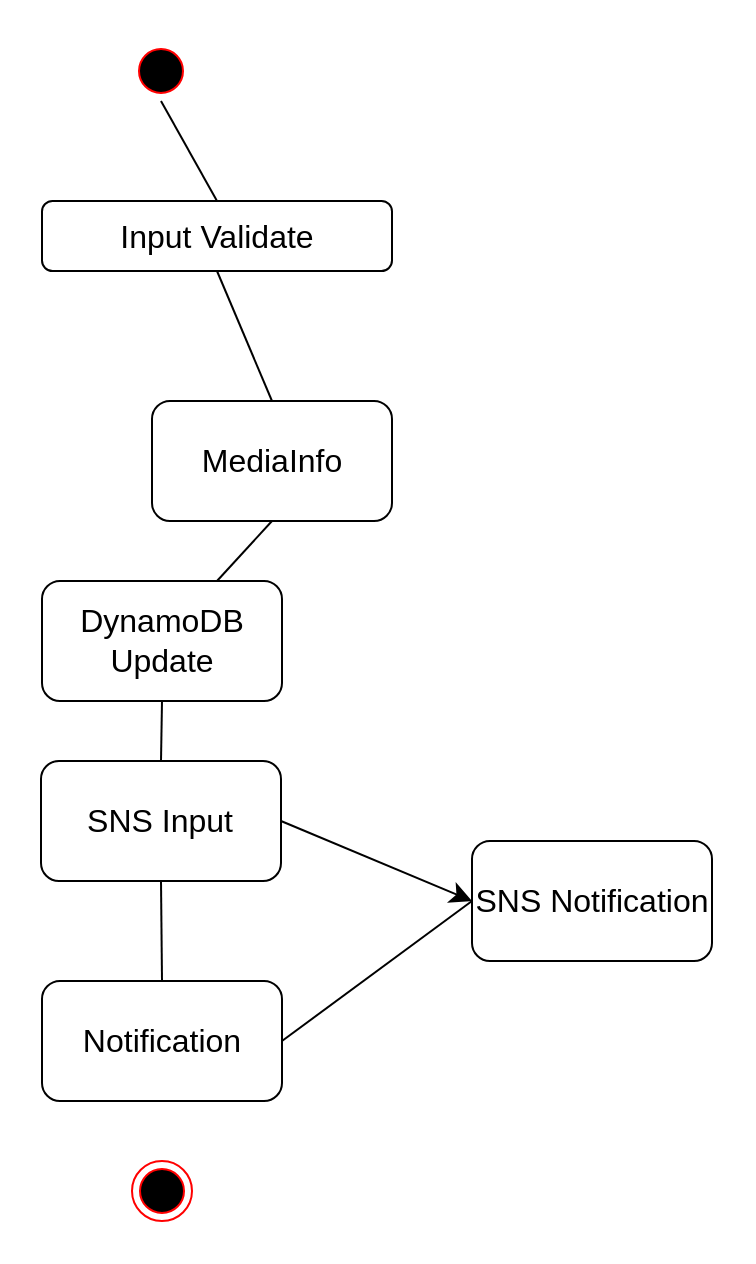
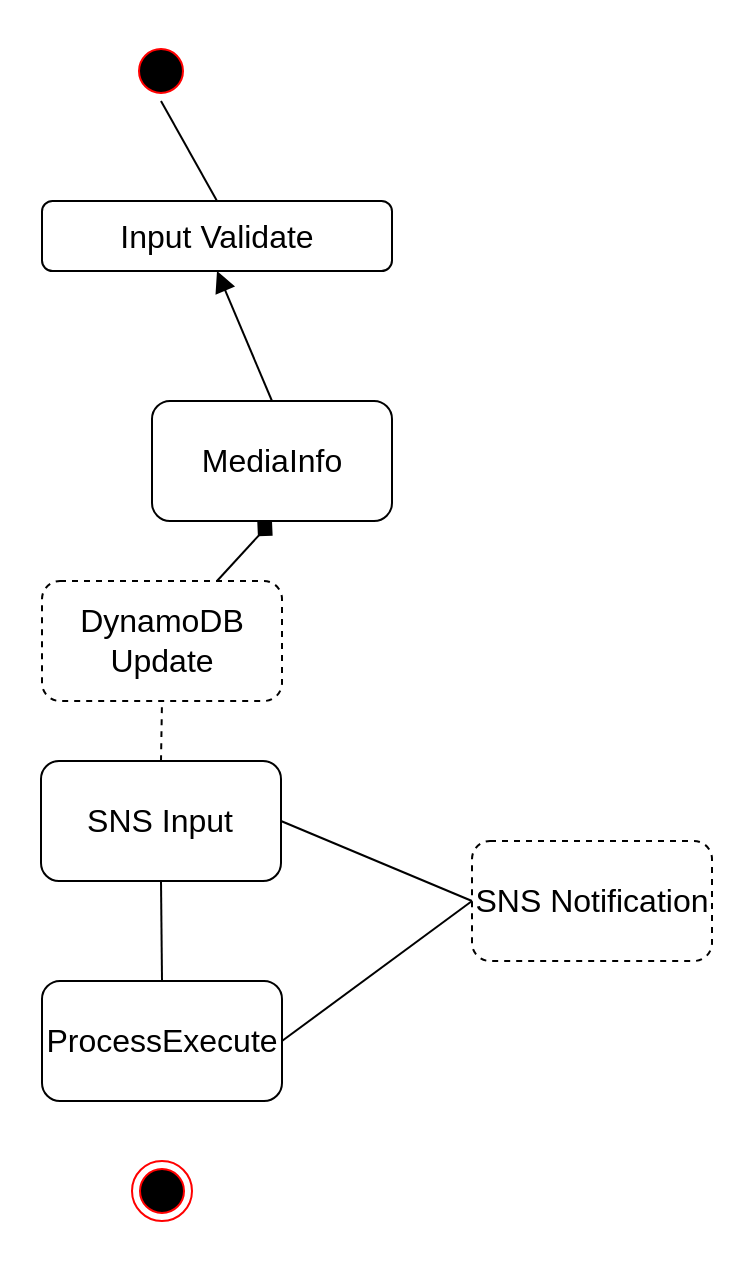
  <mxCell id="0" />
  <mxCell id="1" parent="0" />
  <mxCell id="2" value="Input Validate" style="rounded=1;whiteSpace=wrap;html=1;fontSize=16;" vertex="1" parent="1"><mxGeometry x="20.5" y="100" width="175" height="35" as="geometry" /></mxCell>
  <mxCell id="3" value="MediaInfo" style="rounded=1;whiteSpace=wrap;html=1;fontSize=16;" vertex="1" parent="1"><mxGeometry x="75.5" y="200" width="120" height="60" as="geometry" /></mxCell>
- <mxCell id="4" value="DynamoDB Update" style="rounded=1;whiteSpace=wrap;html=1;fontSize=16;" vertex="1" parent="1"><mxGeometry x="20.5" y="290" width="120" height="60" as="geometry" /></mxCell>
+ <mxCell id="4" value="DynamoDB Update" style="rounded=1;whiteSpace=wrap;html=1;fontSize=16;dashed=1;" vertex="1" parent="1"><mxGeometry x="20.5" y="290" width="120" height="60" as="geometry" /></mxCell>
  <mxCell id="5" value="SNS Input" style="rounded=1;whiteSpace=wrap;html=1;fontSize=16;" vertex="1" parent="1"><mxGeometry x="20" y="380" width="120" height="60" as="geometry" /></mxCell>
- <mxCell id="6" value="SNS Notification" style="rounded=1;whiteSpace=wrap;html=1;fontSize=16;" vertex="1" parent="1"><mxGeometry x="235.5" y="420" width="120" height="60" as="geometry" /></mxCell>
- <mxCell id="7" value="Notification" style="rounded=1;whiteSpace=wrap;html=1;fontSize=16;" vertex="1" parent="1"><mxGeometry x="20.5" y="490" width="120" height="60" as="geometry" /></mxCell>
+ <mxCell id="6" value="SNS Notification" style="rounded=1;whiteSpace=wrap;html=1;fontSize=16;dashed=1;" vertex="1" parent="1"><mxGeometry x="235.5" y="420" width="120" height="60" as="geometry" /></mxCell>
+ <mxCell id="7" value="ProcessExecute" style="rounded=1;whiteSpace=wrap;html=1;fontSize=16;" vertex="1" parent="1"><mxGeometry x="20.5" y="490" width="120" height="60" as="geometry" /></mxCell>
  <mxCell id="8" value="" style="ellipse;shape=endState;fillColor=#000000;strokeColor=#ff0000" vertex="1" parent="1"><mxGeometry x="65.5" y="580" width="30" height="30" as="geometry" /></mxCell>
- <mxCell id="9" value="" style="endArrow=none;html=1;rounded=0;fontSize=12;startSize=8;endSize=8;curved=1;entryX=0.5;entryY=1;entryDx=0;entryDy=0;exitX=0.5;exitY=0;exitDx=0;exitDy=0;" edge="1" parent="1" source="3" target="2"><mxGeometry width="50" height="50" relative="1" as="geometry"><mxPoint x="115.5" y="290" as="sourcePoint" /><mxPoint x="165.5" y="240" as="targetPoint" /></mxGeometry></mxCell>
- <mxCell id="10" value="" style="endArrow=none;html=1;rounded=0;fontSize=12;startSize=8;endSize=8;curved=1;entryX=0.5;entryY=1;entryDx=0;entryDy=0;" edge="1" parent="1" source="4" target="3"><mxGeometry width="50" height="50" relative="1" as="geometry"><mxPoint x="115.5" y="290" as="sourcePoint" /><mxPoint x="165.5" y="240" as="targetPoint" /></mxGeometry></mxCell>
- <mxCell id="11" value="" style="endArrow=none;html=1;rounded=0;fontSize=12;startSize=8;endSize=8;curved=1;entryX=0.5;entryY=1;entryDx=0;entryDy=0;exitX=0.5;exitY=0;exitDx=0;exitDy=0;" edge="1" parent="1" source="5" target="4"><mxGeometry width="50" height="50" relative="1" as="geometry"><mxPoint x="115.5" y="290" as="sourcePoint" /><mxPoint x="165.5" y="240" as="targetPoint" /></mxGeometry></mxCell>
+ <mxCell id="9" value="" style="endArrow=block;html=1;rounded=0;fontSize=12;startSize=8;endSize=8;curved=1;entryX=0.5;entryY=1;entryDx=0;entryDy=0;exitX=0.5;exitY=0;exitDx=0;exitDy=0;" edge="1" parent="1" source="3" target="2"><mxGeometry width="50" height="50" relative="1" as="geometry"><mxPoint x="115.5" y="290" as="sourcePoint" /><mxPoint x="165.5" y="240" as="targetPoint" /></mxGeometry></mxCell>
+ <mxCell id="10" value="" style="endArrow=diamond;html=1;rounded=0;fontSize=12;startSize=8;endSize=8;curved=1;entryX=0.5;entryY=1;entryDx=0;entryDy=0;" edge="1" parent="1" source="4" target="3"><mxGeometry width="50" height="50" relative="1" as="geometry"><mxPoint x="115.5" y="290" as="sourcePoint" /><mxPoint x="165.5" y="240" as="targetPoint" /></mxGeometry></mxCell>
+ <mxCell id="11" value="" style="endArrow=none;html=1;rounded=0;fontSize=12;startSize=8;endSize=8;curved=1;entryX=0.5;entryY=1;entryDx=0;entryDy=0;exitX=0.5;exitY=0;exitDx=0;exitDy=0;dashed=1;" edge="1" parent="1" source="5" target="4"><mxGeometry width="50" height="50" relative="1" as="geometry"><mxPoint x="115.5" y="290" as="sourcePoint" /><mxPoint x="165.5" y="240" as="targetPoint" /></mxGeometry></mxCell>
  <mxCell id="12" value="" style="endArrow=none;html=1;rounded=0;fontSize=12;startSize=8;endSize=8;curved=1;entryX=0.5;entryY=1;entryDx=0;entryDy=0;exitX=0.5;exitY=0;exitDx=0;exitDy=0;" edge="1" parent="1" source="7" target="5"><mxGeometry width="50" height="50" relative="1" as="geometry"><mxPoint x="115.5" y="390" as="sourcePoint" /><mxPoint x="165.5" y="340" as="targetPoint" /></mxGeometry></mxCell>
- <mxCell id="13" value="" style="endArrow=classic;html=1;rounded=0;fontSize=12;startSize=8;endSize=8;curved=1;exitX=1;exitY=0.5;exitDx=0;exitDy=0;entryX=0;entryY=0.5;entryDx=0;entryDy=0;" edge="1" parent="1" source="5" target="6"><mxGeometry width="50" height="50" relative="1" as="geometry"><mxPoint x="115.5" y="390" as="sourcePoint" /><mxPoint x="165.5" y="340" as="targetPoint" /></mxGeometry></mxCell>
+ <mxCell id="13" value="" style="endArrow=none;html=1;rounded=0;fontSize=12;startSize=8;endSize=8;curved=1;exitX=1;exitY=0.5;exitDx=0;exitDy=0;entryX=0;entryY=0.5;entryDx=0;entryDy=0;" edge="1" parent="1" source="5" target="6"><mxGeometry width="50" height="50" relative="1" as="geometry"><mxPoint x="115.5" y="390" as="sourcePoint" /><mxPoint x="165.5" y="340" as="targetPoint" /></mxGeometry></mxCell>
  <mxCell id="14" value="" style="endArrow=none;html=1;rounded=0;fontSize=12;startSize=8;endSize=8;curved=1;exitX=1;exitY=0.5;exitDx=0;exitDy=0;entryX=0;entryY=0.5;entryDx=0;entryDy=0;" edge="1" parent="1" source="7" target="6"><mxGeometry width="50" height="50" relative="1" as="geometry"><mxPoint x="115.5" y="390" as="sourcePoint" /><mxPoint x="165.5" y="340" as="targetPoint" /></mxGeometry></mxCell>
  <mxCell id="15" value="" style="endArrow=none;html=1;rounded=0;fontSize=12;startSize=8;endSize=8;curved=1;entryX=0.5;entryY=1;entryDx=0;entryDy=0;exitX=0.5;exitY=0;exitDx=0;exitDy=0;" edge="1" parent="1" source="2" target="16"><mxGeometry width="50" height="50" relative="1" as="geometry"><mxPoint x="115.5" y="290" as="sourcePoint" /><mxPoint x="85.5" y="25" as="targetPoint" /></mxGeometry></mxCell>
  <mxCell id="16" value="" style="ellipse;shape=startState;fillColor=#000000;strokeColor=#ff0000;" vertex="1" parent="1"><mxGeometry x="65" y="20" width="30" height="30" as="geometry" /></mxCell>
